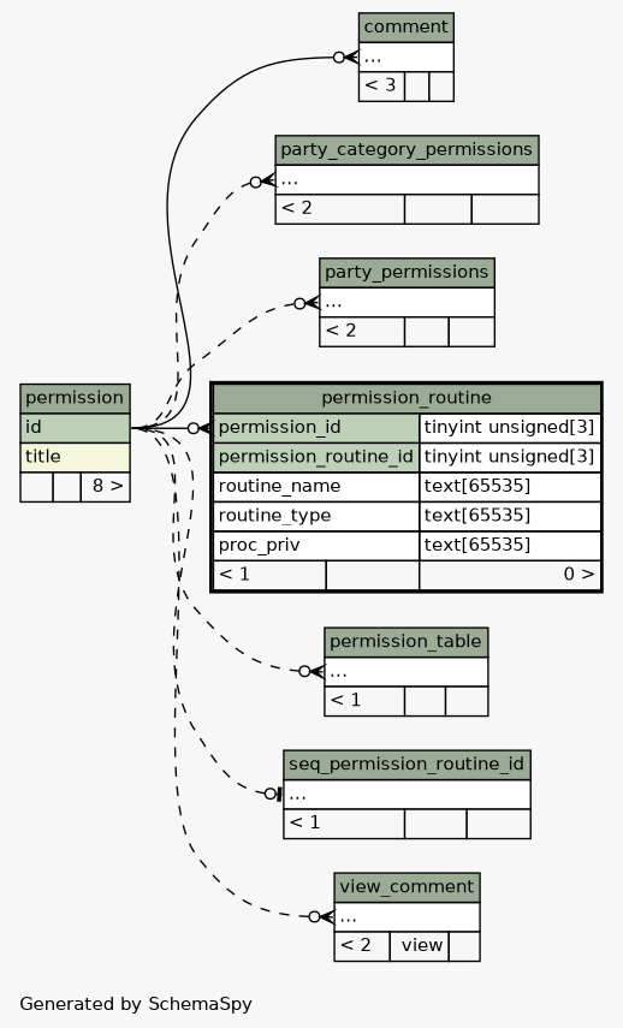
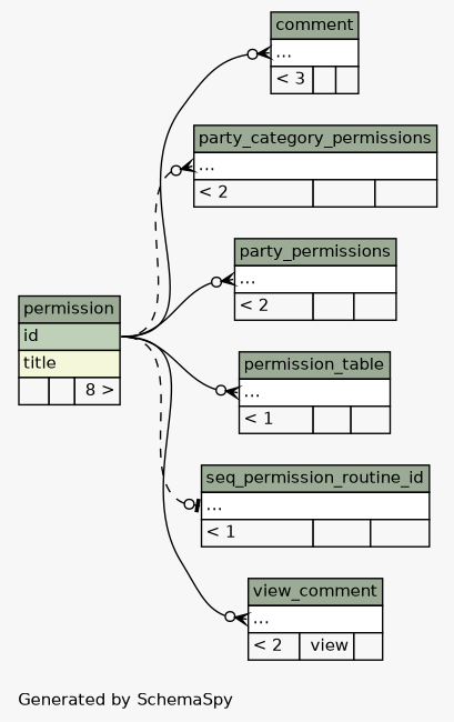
  digraph {
    bgcolor="#f7f7f7"
    fontname=Helvetica
    fontsize=11
    label="\nGenerated by SchemaSpy"
    labeljust=l
    nodesep=0.18
    rankdir=RL
    ranksep=0.46
    node [fontname=Helvetica fontsize=11 shape=plaintext]
    edge [arrowhead=none arrowsize=0.8 arrowtail=crowodot dir=back headport="id:e" tailport="elipses:w"]
    n1 [label=<     <TABLE BORDER="0" CELLBORDER="1" CELLSPACING="0" BGCOLOR="#ffffff">       <TR><TD COLSPAN="3" BGCOLOR="#9bab96" ALIGN="CENTER">comment</TD></TR>       <TR><TD PORT="elipses" COLSPAN="3" ALIGN="LEFT">...</TD></TR>       <TR><TD ALIGN="LEFT" BGCOLOR="#f7f7f7">&lt; 3</TD><TD ALIGN="RIGHT" BGCOLOR="#f7f7f7">  </TD><TD ALIGN="RIGHT" BGCOLOR="#f7f7f7">  </TD></TR>     </TABLE>>]
    n2 [label=<     <TABLE BORDER="0" CELLBORDER="1" CELLSPACING="0" BGCOLOR="#ffffff">       <TR><TD COLSPAN="3" BGCOLOR="#9bab96" ALIGN="CENTER">permission</TD></TR>       <TR><TD PORT="id" COLSPAN="3" BGCOLOR="#bed1b8" ALIGN="LEFT">id</TD></TR>       <TR><TD PORT="title" COLSPAN="3" BGCOLOR="#f4f7da" ALIGN="LEFT">title</TD></TR>       <TR><TD ALIGN="LEFT" BGCOLOR="#f7f7f7">  </TD><TD ALIGN="RIGHT" BGCOLOR="#f7f7f7">  </TD><TD ALIGN="RIGHT" BGCOLOR="#f7f7f7">8 &gt;</TD></TR>     </TABLE>>]
    n3 [label=<     <TABLE BORDER="0" CELLBORDER="1" CELLSPACING="0" BGCOLOR="#ffffff">       <TR><TD COLSPAN="3" BGCOLOR="#9bab96" ALIGN="CENTER">party_category_permissions</TD></TR>       <TR><TD PORT="elipses" COLSPAN="3" ALIGN="LEFT">...</TD></TR>       <TR><TD ALIGN="LEFT" BGCOLOR="#f7f7f7">&lt; 2</TD><TD ALIGN="RIGHT" BGCOLOR="#f7f7f7">  </TD><TD ALIGN="RIGHT" BGCOLOR="#f7f7f7">  </TD></TR>     </TABLE>>]
    n4 [label=<     <TABLE BORDER="0" CELLBORDER="1" CELLSPACING="0" BGCOLOR="#ffffff">       <TR><TD COLSPAN="3" BGCOLOR="#9bab96" ALIGN="CENTER">party_permissions</TD></TR>       <TR><TD PORT="elipses" COLSPAN="3" ALIGN="LEFT">...</TD></TR>       <TR><TD ALIGN="LEFT" BGCOLOR="#f7f7f7">&lt; 2</TD><TD ALIGN="RIGHT" BGCOLOR="#f7f7f7">  </TD><TD ALIGN="RIGHT" BGCOLOR="#f7f7f7">  </TD></TR>     </TABLE>>]
-   n5 [label=<     <TABLE BORDER="2" CELLBORDER="1" CELLSPACING="0" BGCOLOR="#ffffff">       <TR><TD COLSPAN="3" BGCOLOR="#9bab96" ALIGN="CENTER">permission_routine</TD></TR>       <TR><TD PORT="permission_id" COLSPAN="2" BGCOLOR="#bed1b8" ALIGN="LEFT">permission_id</TD><TD PORT="permission_id.type" ALIGN="LEFT">tinyint unsigned[3]</TD></TR>       <TR><TD PORT="permission_routine_id" COLSPAN="2" BGCOLOR="#bed1b8" ALIGN="LEFT">permission_routine_id</TD><TD PORT="permission_routine_id.type" ALIGN="LEFT">tinyint unsigned[3]</TD></TR>       <TR><TD PORT="routine_name" COLSPAN="2" ALIGN="LEFT">routine_name</TD><TD PORT="routine_name.type" ALIGN="LEFT">text[65535]</TD></TR>       <TR><TD PORT="routine_type" COLSPAN="2" ALIGN="LEFT">routine_type</TD><TD PORT="routine_type.type" ALIGN="LEFT">text[65535]</TD></TR>       <TR><TD PORT="proc_priv" COLSPAN="2" ALIGN="LEFT">proc_priv</TD><TD PORT="proc_priv.type" ALIGN="LEFT">text[65535]</TD></TR>       <TR><TD ALIGN="LEFT" BGCOLOR="#f7f7f7">&lt; 1</TD><TD ALIGN="RIGHT" BGCOLOR="#f7f7f7">  </TD><TD ALIGN="RIGHT" BGCOLOR="#f7f7f7">0 &gt;</TD></TR>     </TABLE>>]
    n6 [label=<     <TABLE BORDER="0" CELLBORDER="1" CELLSPACING="0" BGCOLOR="#ffffff">       <TR><TD COLSPAN="3" BGCOLOR="#9bab96" ALIGN="CENTER">permission_table</TD></TR>       <TR><TD PORT="elipses" COLSPAN="3" ALIGN="LEFT">...</TD></TR>       <TR><TD ALIGN="LEFT" BGCOLOR="#f7f7f7">&lt; 1</TD><TD ALIGN="RIGHT" BGCOLOR="#f7f7f7">  </TD><TD ALIGN="RIGHT" BGCOLOR="#f7f7f7">  </TD></TR>     </TABLE>>]
    n7 [label=<     <TABLE BORDER="0" CELLBORDER="1" CELLSPACING="0" BGCOLOR="#ffffff">       <TR><TD COLSPAN="3" BGCOLOR="#9bab96" ALIGN="CENTER">seq_permission_routine_id</TD></TR>       <TR><TD PORT="elipses" COLSPAN="3" ALIGN="LEFT">...</TD></TR>       <TR><TD ALIGN="LEFT" BGCOLOR="#f7f7f7">&lt; 1</TD><TD ALIGN="RIGHT" BGCOLOR="#f7f7f7">  </TD><TD ALIGN="RIGHT" BGCOLOR="#f7f7f7">  </TD></TR>     </TABLE>>]
    n8 [label=<     <TABLE BORDER="0" CELLBORDER="1" CELLSPACING="0" BGCOLOR="#ffffff">       <TR><TD COLSPAN="3" BGCOLOR="#9bab96" ALIGN="CENTER">view_comment</TD></TR>       <TR><TD PORT="elipses" COLSPAN="3" ALIGN="LEFT">...</TD></TR>       <TR><TD ALIGN="LEFT" BGCOLOR="#f7f7f7">&lt; 2</TD><TD ALIGN="RIGHT" BGCOLOR="#f7f7f7">view</TD><TD ALIGN="RIGHT" BGCOLOR="#f7f7f7">  </TD></TR>     </TABLE>>]
    n1 -> n2 [style=solid]
    n3 -> n2 [style=dashed]
-   n4 -> n2 [style=dashed]
-   n5 -> n2 [tailport="permission_id:w"]
-   n6 -> n2 [style=dashed]
+   n4 -> n2
+   n6 -> n2
    n7 -> n2 [arrowtail=teeodot style=dashed]
-   n8 -> n2 [style=dashed]
+   n8 -> n2 [style=solid]
  }
